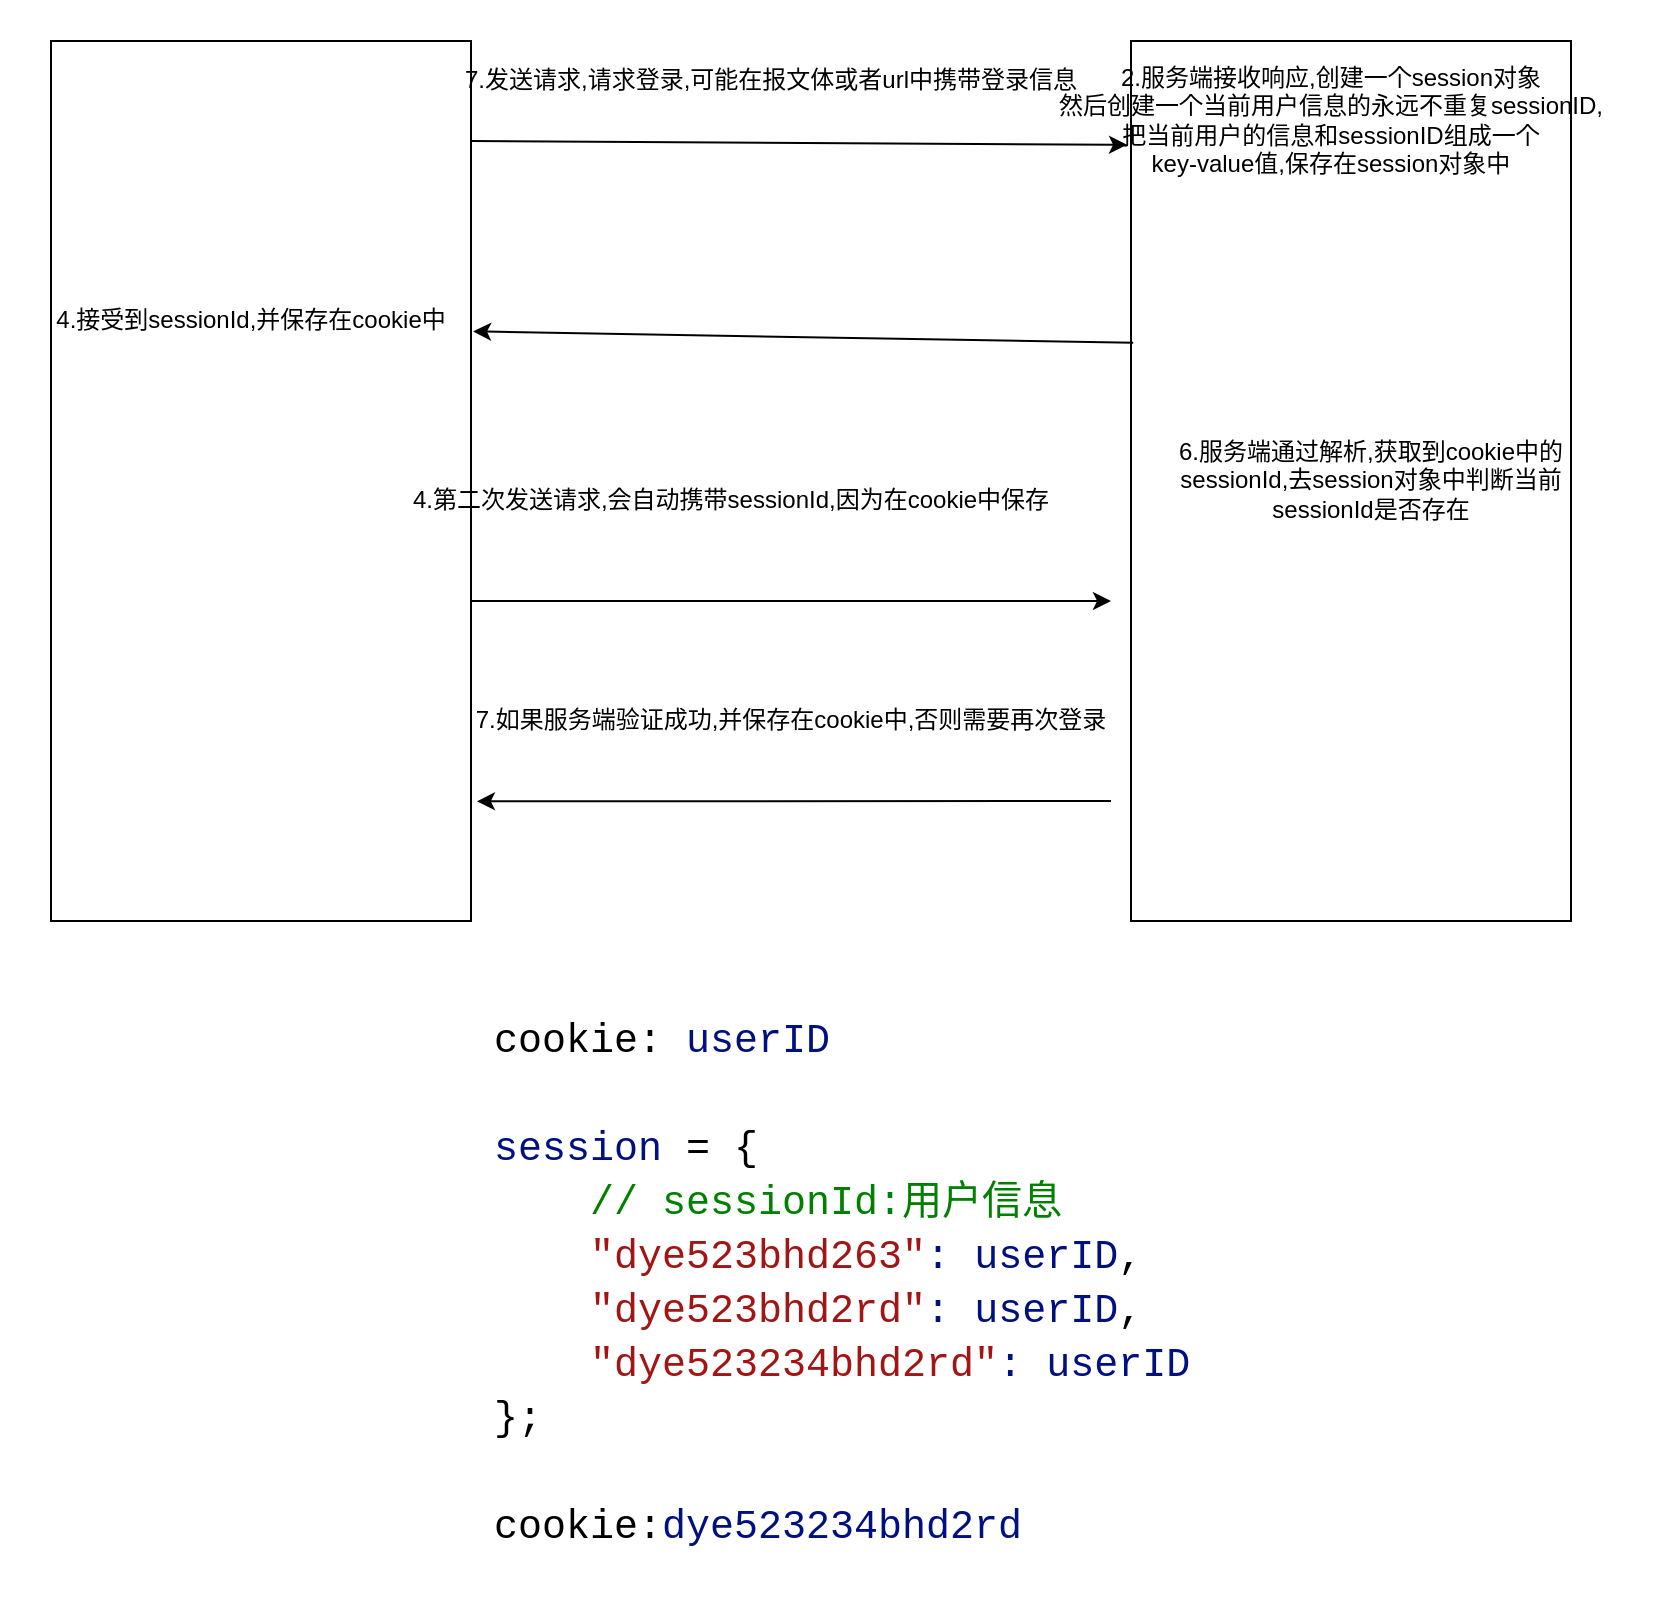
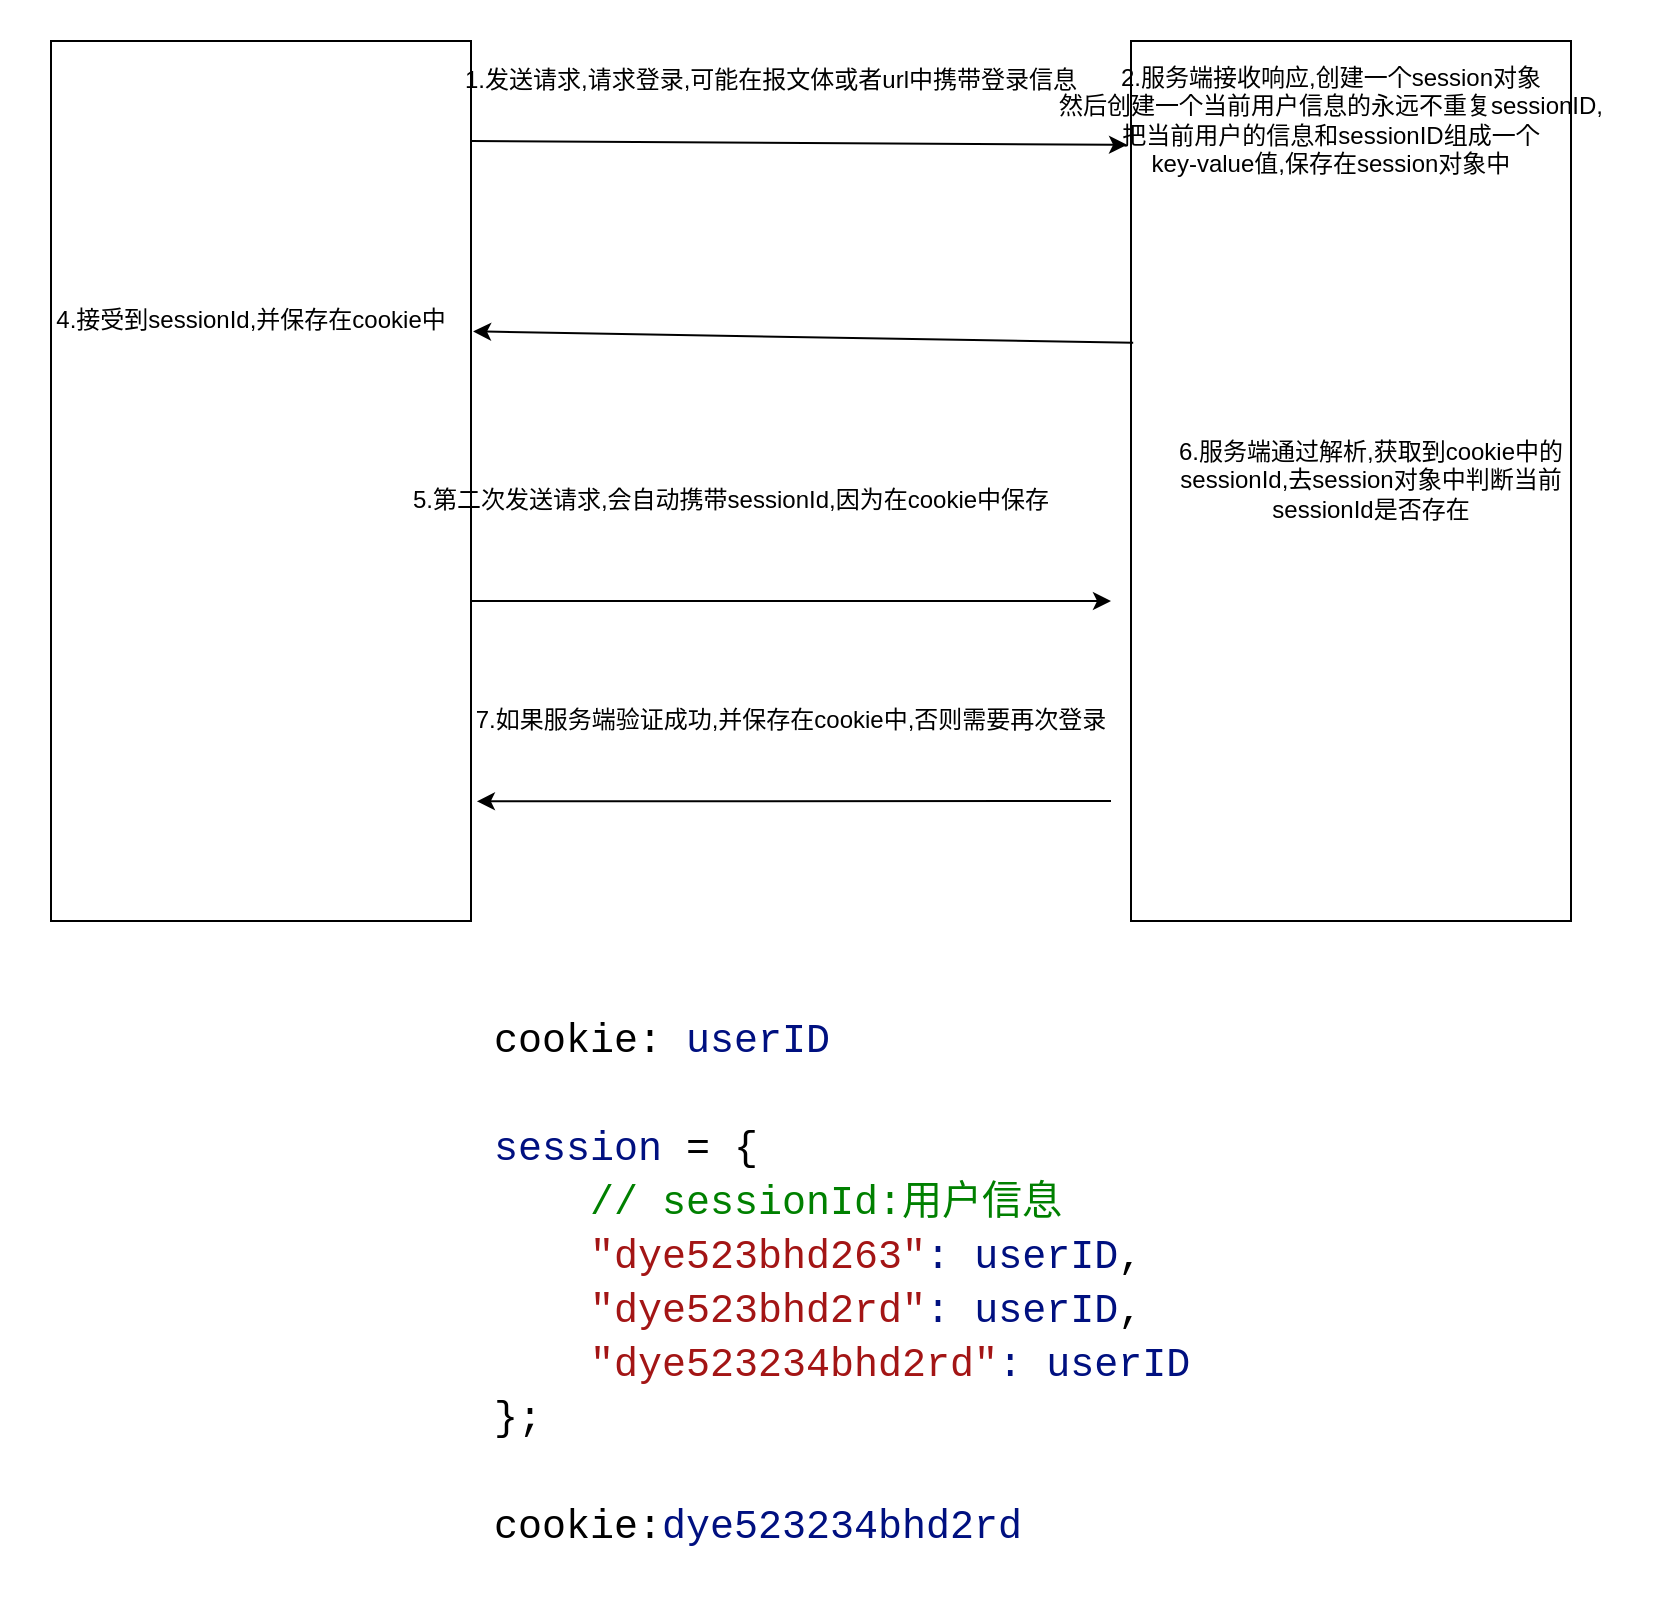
  <mxCell id="0" />
  <mxCell id="1" parent="0" />
  <mxCell id="2" value="" style="rounded=0;whiteSpace=wrap;html=1;" vertex="1" parent="1"><mxGeometry x="25" y="20" width="210" height="440" as="geometry" /></mxCell>
  <mxCell id="3" value="" style="rounded=0;whiteSpace=wrap;html=1;" vertex="1" parent="1"><mxGeometry x="565" y="20" width="220" height="440" as="geometry" /></mxCell>
  <mxCell id="4" value="" style="endArrow=classic;html=1;entryX=-0.009;entryY=0.118;entryDx=0;entryDy=0;entryPerimeter=0;" edge="1" parent="1" target="3"><mxGeometry width="50" height="50" relative="1" as="geometry"><mxPoint x="235" y="70" as="sourcePoint" /><mxPoint x="285" y="20" as="targetPoint" /></mxGeometry></mxCell>
- <mxCell id="5" value="7.发送请求,请求登录,可能在报文体或者url中携带登录信息" style="text;html=1;align=center;verticalAlign=middle;resizable=0;points=[];autosize=1;" vertex="1" parent="1"><mxGeometry x="225" y="30" width="320" height="20" as="geometry" /></mxCell>
+ <mxCell id="5" value="1.发送请求,请求登录,可能在报文体或者url中携带登录信息" style="text;html=1;align=center;verticalAlign=middle;resizable=0;points=[];autosize=1;" vertex="1" parent="1"><mxGeometry x="225" y="30" width="320" height="20" as="geometry" /></mxCell>
  <mxCell id="6" value="2.服务端接收响应,创建一个session对象&lt;br&gt;然后创建一个当前用户信息的永远不重复sessionID,&lt;br&gt;把当前用户的信息和sessionID组成一个&lt;br&gt;key-value值,保存在session对象中" style="text;html=1;align=center;verticalAlign=middle;resizable=0;points=[];autosize=1;" vertex="1" parent="1"><mxGeometry x="520" y="30" width="290" height="60" as="geometry" /></mxCell>
  <mxCell id="7" value="" style="endArrow=classic;html=1;entryX=1.005;entryY=0.33;entryDx=0;entryDy=0;entryPerimeter=0;exitX=0.005;exitY=0.343;exitDx=0;exitDy=0;exitPerimeter=0;" edge="1" parent="1" source="3" target="2"><mxGeometry width="50" height="50" relative="1" as="geometry"><mxPoint x="515" y="160" as="sourcePoint" /><mxPoint x="565" y="110" as="targetPoint" /></mxGeometry></mxCell>
  <mxCell id="8" value="4.接受到sessionId,并保存在cookie中" style="text;html=1;align=center;verticalAlign=middle;resizable=0;points=[];autosize=1;" vertex="1" parent="1"><mxGeometry x="20" y="150" width="210" height="20" as="geometry" /></mxCell>
  <mxCell id="9" value="" style="endArrow=classic;html=1;" edge="1" parent="1"><mxGeometry width="50" height="50" relative="1" as="geometry"><mxPoint x="235" y="300" as="sourcePoint" /><mxPoint x="555" y="300" as="targetPoint" /></mxGeometry></mxCell>
- <mxCell id="10" value="4.第二次发送请求,会自动携带sessionId,因为在cookie中保存" style="text;html=1;align=center;verticalAlign=middle;resizable=0;points=[];autosize=1;" vertex="1" parent="1"><mxGeometry x="200" y="240" width="330" height="20" as="geometry" /></mxCell>
+ <mxCell id="10" value="5.第二次发送请求,会自动携带sessionId,因为在cookie中保存" style="text;html=1;align=center;verticalAlign=middle;resizable=0;points=[];autosize=1;" vertex="1" parent="1"><mxGeometry x="200" y="240" width="330" height="20" as="geometry" /></mxCell>
  <mxCell id="11" value="6.服务端通过解析,获取到cookie中的&lt;br&gt;sessionId,去session对象中判断当前&lt;br&gt;sessionId是否存在" style="text;html=1;align=center;verticalAlign=middle;resizable=0;points=[];autosize=1;" vertex="1" parent="1"><mxGeometry x="580" y="215" width="210" height="50" as="geometry" /></mxCell>
  <mxCell id="12" value="" style="endArrow=classic;html=1;entryX=1.014;entryY=0.864;entryDx=0;entryDy=0;entryPerimeter=0;" edge="1" parent="1" target="2"><mxGeometry width="50" height="50" relative="1" as="geometry"><mxPoint x="555" y="400" as="sourcePoint" /><mxPoint x="565" y="350" as="targetPoint" /></mxGeometry></mxCell>
  <mxCell id="13" value="7.如果服务端验证成功,并保存在cookie中,否则需要再次登录" style="text;html=1;align=center;verticalAlign=middle;resizable=0;points=[];autosize=1;" vertex="1" parent="1"><mxGeometry x="215" y="350" width="360" height="20" as="geometry" /></mxCell>
  <mxCell id="14" value="&lt;div style=&quot;color: rgb(0, 0, 0); background-color: rgb(255, 255, 255); font-family: consolas, &amp;quot;courier new&amp;quot;, monospace; font-weight: normal; font-size: 20px; line-height: 27px;&quot;&gt;&lt;div&gt;&lt;span style=&quot;color: #000000&quot;&gt;cookie:&amp;nbsp;&lt;/span&gt;&lt;span style=&quot;color: #001080&quot;&gt;userID&lt;/span&gt;&lt;/div&gt;&lt;br&gt;&lt;div&gt;&lt;span style=&quot;color: #001080&quot;&gt;session&lt;/span&gt;&lt;span style=&quot;color: #000000&quot;&gt;&amp;nbsp;=&amp;nbsp;{&lt;/span&gt;&lt;/div&gt;&lt;div&gt;&lt;span style=&quot;color: #000000&quot;&gt;&amp;nbsp;&amp;nbsp;&amp;nbsp;&amp;nbsp;&lt;/span&gt;&lt;span style=&quot;color: #008000&quot;&gt;//&amp;nbsp;sessionId:用户信息&lt;/span&gt;&lt;/div&gt;&lt;div&gt;&lt;span style=&quot;color: #000000&quot;&gt;&amp;nbsp;&amp;nbsp;&amp;nbsp;&amp;nbsp;&lt;/span&gt;&lt;span style=&quot;color: #a31515&quot;&gt;&quot;dye523bhd263&quot;&lt;/span&gt;&lt;span style=&quot;color: #001080&quot;&gt;:&lt;/span&gt;&lt;span style=&quot;color: #000000&quot;&gt;&amp;nbsp;&lt;/span&gt;&lt;span style=&quot;color: #001080&quot;&gt;userID&lt;/span&gt;&lt;span style=&quot;color: #000000&quot;&gt;,&lt;/span&gt;&lt;/div&gt;&lt;div&gt;&lt;span style=&quot;color: #000000&quot;&gt;&amp;nbsp;&amp;nbsp;&amp;nbsp;&amp;nbsp;&lt;/span&gt;&lt;span style=&quot;color: #a31515&quot;&gt;&quot;dye523bhd2rd&quot;&lt;/span&gt;&lt;span style=&quot;color: #001080&quot;&gt;:&lt;/span&gt;&lt;span style=&quot;color: #000000&quot;&gt;&amp;nbsp;&lt;/span&gt;&lt;span style=&quot;color: #001080&quot;&gt;userID&lt;/span&gt;&lt;span style=&quot;color: #000000&quot;&gt;,&lt;/span&gt;&lt;/div&gt;&lt;div&gt;&lt;span style=&quot;color: #000000&quot;&gt;&amp;nbsp;&amp;nbsp;&amp;nbsp;&amp;nbsp;&lt;/span&gt;&lt;span style=&quot;color: #a31515&quot;&gt;&quot;dye523234bhd2rd&quot;&lt;/span&gt;&lt;span style=&quot;color: #001080&quot;&gt;:&lt;/span&gt;&lt;span style=&quot;color: #000000&quot;&gt;&amp;nbsp;&lt;/span&gt;&lt;span style=&quot;color: #001080&quot;&gt;userID&lt;/span&gt;&lt;/div&gt;&lt;div&gt;&lt;span style=&quot;color: #000000&quot;&gt;};&lt;/span&gt;&lt;/div&gt;&lt;br&gt;&lt;div&gt;&lt;span style=&quot;color: #000000&quot;&gt;cookie:&lt;/span&gt;&lt;span style=&quot;color: #001080&quot;&gt;dye523234bhd2rd&lt;/span&gt;&lt;/div&gt;&lt;/div&gt;" style="text;whiteSpace=wrap;html=1;" vertex="1" parent="1"><mxGeometry x="245" y="500" width="340" height="290" as="geometry" /></mxCell>
